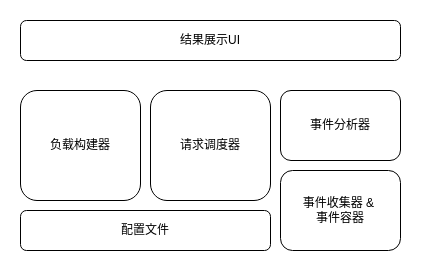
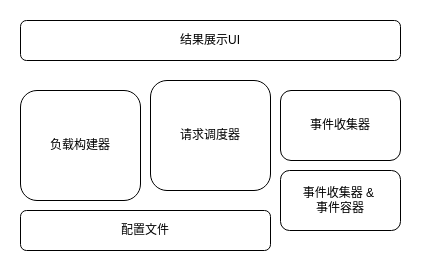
  <mxCell id="0" />
  <mxCell id="1" parent="0" />
  <mxCell id="2" value="配置文件" style="rounded=1;whiteSpace=wrap;html=1;" vertex="1" parent="1"><mxGeometry x="20" y="210" width="250" height="40" as="geometry" /></mxCell>
  <mxCell id="3" value="负载构建器" style="rounded=1;whiteSpace=wrap;html=1;" vertex="1" parent="1"><mxGeometry x="20" y="90" width="120" height="110" as="geometry" /></mxCell>
- <mxCell id="4" value="请求调度器" style="rounded=1;whiteSpace=wrap;html=1;" vertex="1" parent="1"><mxGeometry x="150" y="90" width="120" height="110" as="geometry" /></mxCell>
- <mxCell id="5" value="事件收集器 &amp;amp;&amp;nbsp;&lt;br&gt;事件容器" style="rounded=1;whiteSpace=wrap;html=1;" vertex="1" parent="1"><mxGeometry x="280" y="170" width="120" height="80" as="geometry" /></mxCell>
- <mxCell id="6" value="事件分析器" style="rounded=1;whiteSpace=wrap;html=1;" vertex="1" parent="1"><mxGeometry x="280" y="90" width="120" height="70" as="geometry" /></mxCell>
+ <mxCell id="4" value="请求调度器" style="rounded=1;whiteSpace=wrap;html=1;" vertex="1" parent="1"><mxGeometry x="150" y="80" width="120" height="110" as="geometry" /></mxCell>
+ <mxCell id="5" value="事件收集器 &amp;amp;&amp;nbsp;&lt;br&gt;事件容器" style="rounded=1;whiteSpace=wrap;html=1;" vertex="1" parent="1"><mxGeometry x="280" y="170" width="120" height="60" as="geometry" /></mxCell>
+ <mxCell id="6" value="事件收集器" style="rounded=1;whiteSpace=wrap;html=1;" vertex="1" parent="1"><mxGeometry x="280" y="90" width="120" height="70" as="geometry" /></mxCell>
  <mxCell id="7" value="结果展示UI" style="rounded=1;whiteSpace=wrap;html=1;" vertex="1" parent="1"><mxGeometry x="20" y="20" width="380" height="40" as="geometry" /></mxCell>
